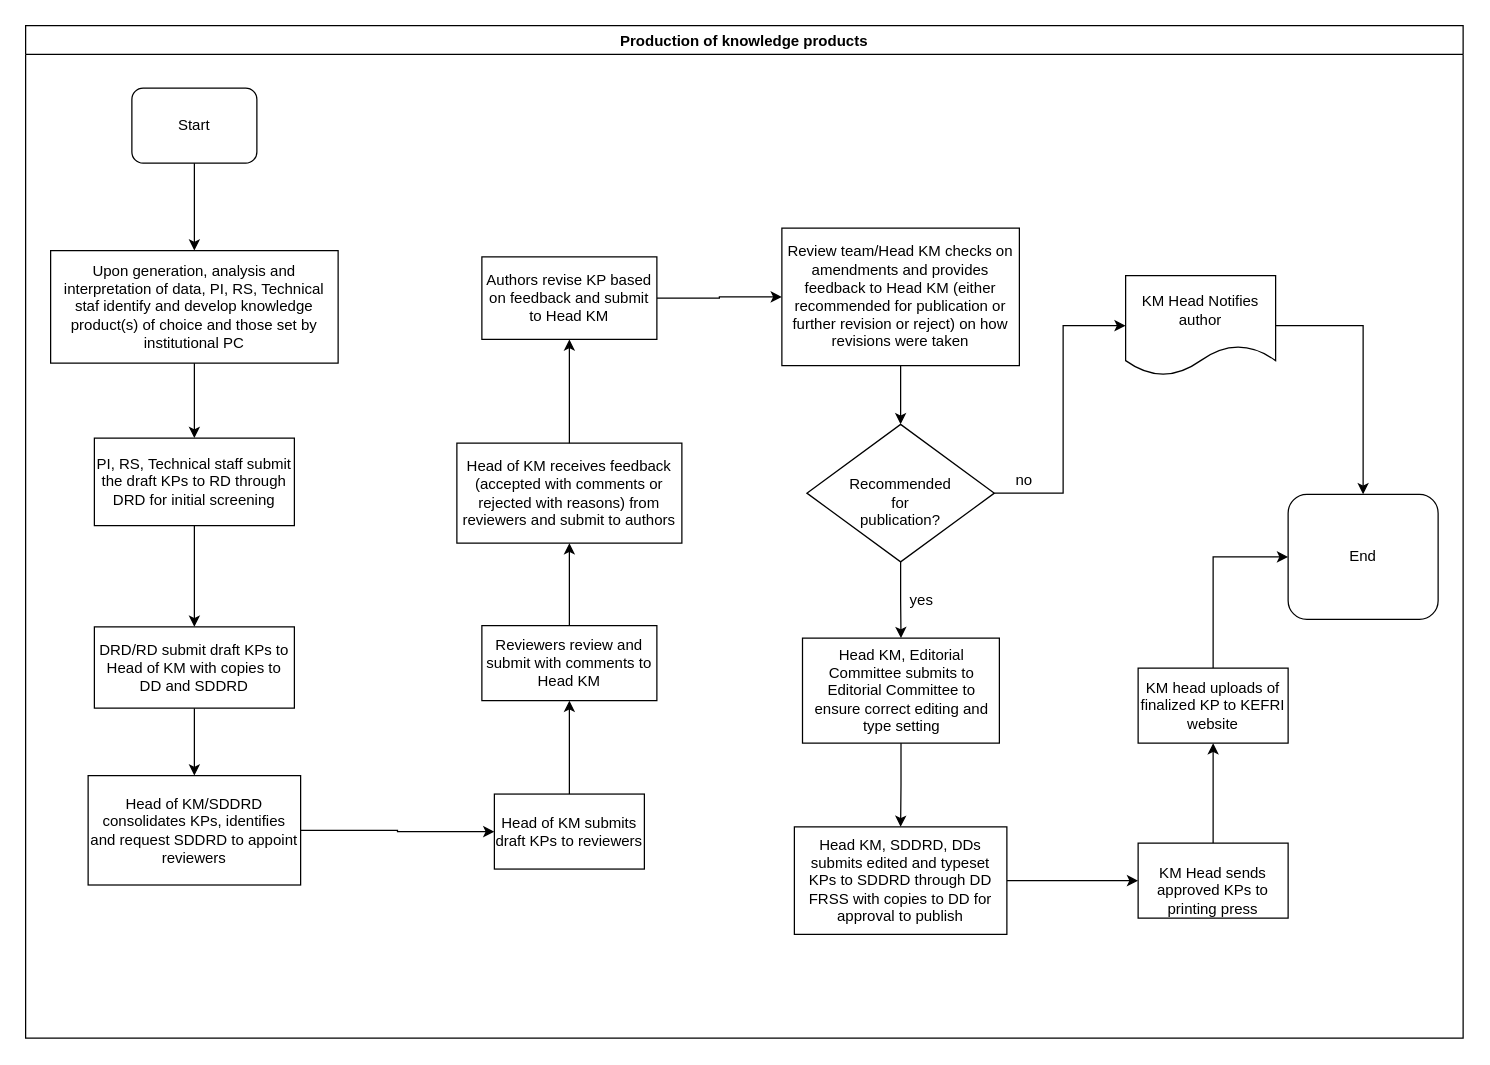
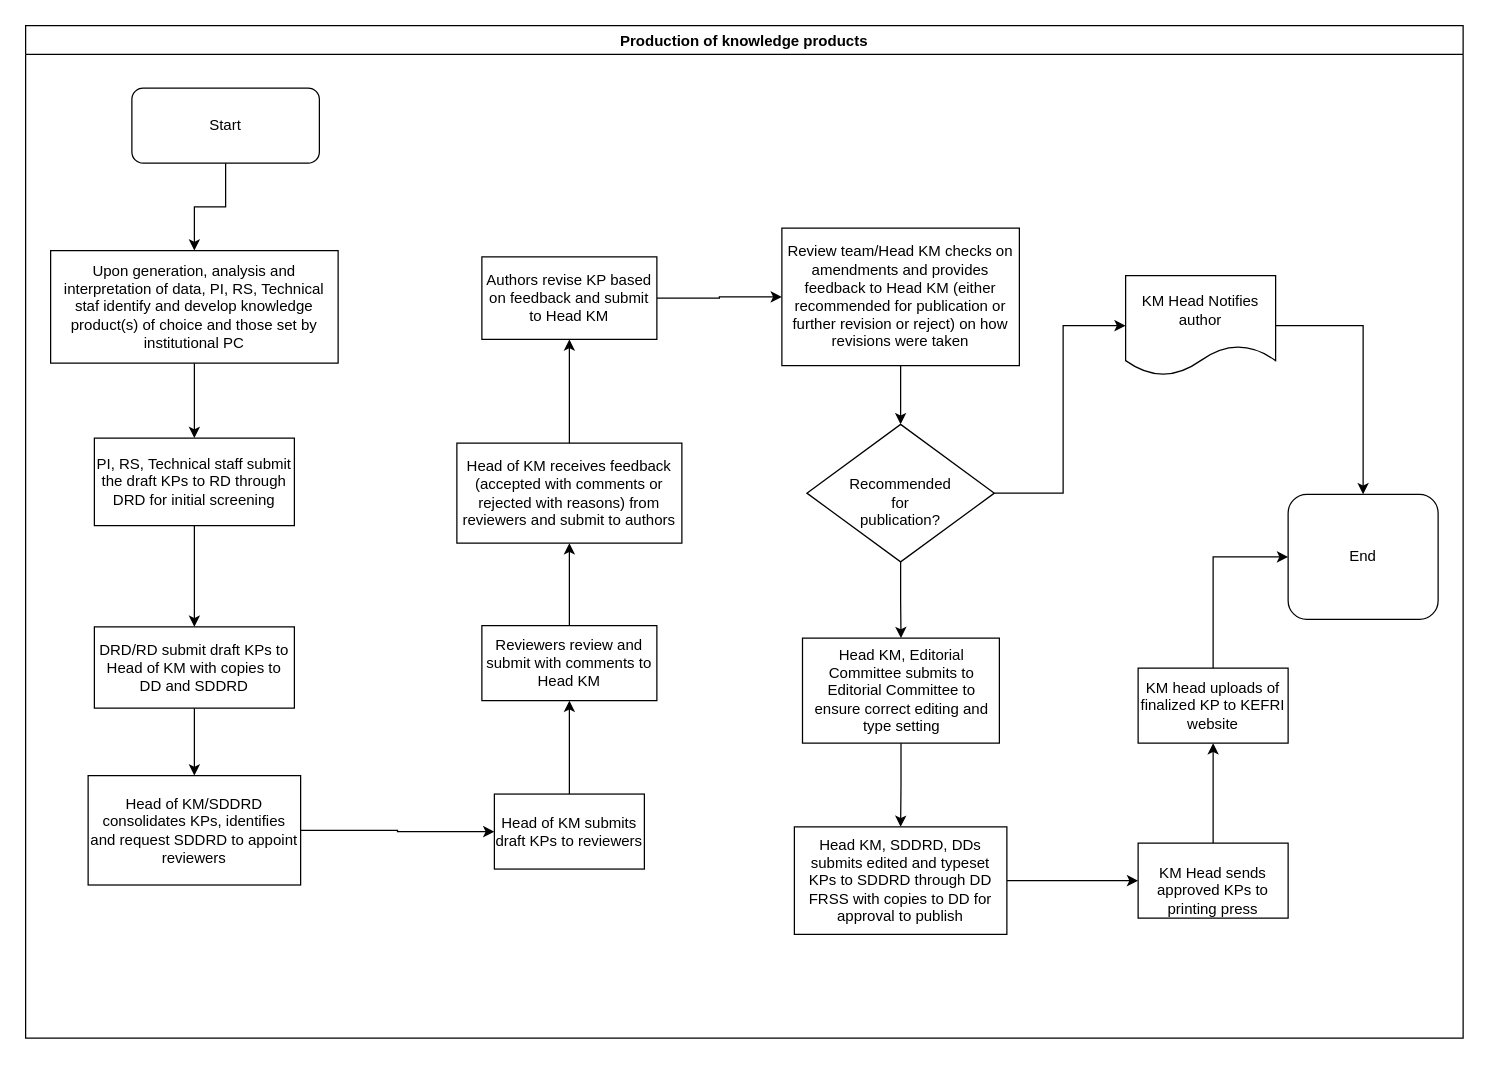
  <mxCell id="0" />
  <mxCell id="1" parent="0" />
  <mxCell id="2" value="Production of knowledge products " style="swimlane;" vertex="1" parent="1"><mxGeometry x="20" y="20" width="1150" height="810" as="geometry" /></mxCell>
- <mxCell id="3" value="Start" style="rounded=1;whiteSpace=wrap;html=1;" vertex="1" parent="2"><mxGeometry x="85" y="50" width="100" height="60" as="geometry" /></mxCell>
+ <mxCell id="3" value="Start" style="rounded=1;whiteSpace=wrap;html=1;" vertex="1" parent="2"><mxGeometry x="85" y="50" width="150" height="60" as="geometry" /></mxCell>
  <mxCell id="4" value="Upon generation, analysis and interpretation of data, PI, RS, Technical staf identify and develop knowledge product(s) of choice and those set by institutional PC" style="rounded=0;whiteSpace=wrap;html=1;" vertex="1" parent="2"><mxGeometry x="20" y="180" width="230" height="90" as="geometry" /></mxCell>
  <mxCell id="5" value="" style="edgeStyle=orthogonalEdgeStyle;rounded=0;orthogonalLoop=1;jettySize=auto;html=1;" edge="1" parent="2" source="3" target="4"><mxGeometry relative="1" as="geometry"><mxPoint x="135" y="190" as="targetPoint" /></mxGeometry></mxCell>
  <mxCell id="6" value="PI, RS, Technical staff submit the draft KPs to RD through DRD for initial screening" style="whiteSpace=wrap;html=1;rounded=0;" vertex="1" parent="2"><mxGeometry x="55" y="330" width="160" height="70" as="geometry" /></mxCell>
  <mxCell id="7" value="" style="edgeStyle=orthogonalEdgeStyle;rounded=0;orthogonalLoop=1;jettySize=auto;html=1;" edge="1" parent="2" source="4" target="6"><mxGeometry relative="1" as="geometry" /></mxCell>
  <mxCell id="8" value="Head of KM/SDDRD consolidates KPs, identifies and request SDDRD to appoint reviewers" style="whiteSpace=wrap;html=1;rounded=0;" vertex="1" parent="2"><mxGeometry x="50" y="600" width="170" height="87.5" as="geometry" /></mxCell>
  <mxCell id="9" value="Head of KM receives feedback (accepted with comments or rejected with reasons) from reviewers and submit to authors" style="whiteSpace=wrap;html=1;rounded=0;" vertex="1" parent="2"><mxGeometry x="345" y="334" width="180" height="80" as="geometry" /></mxCell>
  <mxCell id="10" value="Reviewers review and submit with comments to Head KM " style="whiteSpace=wrap;html=1;rounded=0;" vertex="1" parent="2"><mxGeometry x="365" y="480" width="140" height="60" as="geometry" /></mxCell>
  <mxCell id="11" value="" style="edgeStyle=orthogonalEdgeStyle;rounded=0;orthogonalLoop=1;jettySize=auto;html=1;entryX=0.5;entryY=1;entryDx=0;entryDy=0;" edge="1" parent="2" source="10" target="9"><mxGeometry relative="1" as="geometry"><mxPoint x="435" y="393.75" as="targetPoint" /></mxGeometry></mxCell>
  <mxCell id="12" value="Review team/Head KM checks on amendments and provides feedback to Head KM (either recommended for publication or further revision or reject) on how revisions were taken " style="whiteSpace=wrap;html=1;rounded=0;" vertex="1" parent="2"><mxGeometry x="605" y="162" width="190" height="110" as="geometry" /></mxCell>
  <mxCell id="13" value="&lt;div&gt;&lt;br&gt;&lt;/div&gt;&lt;div&gt;Recommended&lt;/div&gt;&lt;div&gt; for &lt;br&gt;&lt;/div&gt;&lt;div&gt;publication?&lt;/div&gt;" style="rhombus;whiteSpace=wrap;html=1;rounded=0;" vertex="1" parent="2"><mxGeometry x="625" y="319" width="150" height="110" as="geometry" /></mxCell>
  <mxCell id="14" value="" style="edgeStyle=orthogonalEdgeStyle;rounded=0;orthogonalLoop=1;jettySize=auto;html=1;" edge="1" parent="2" source="12" target="13"><mxGeometry relative="1" as="geometry" /></mxCell>
  <mxCell id="15" value="Head KM, Editorial Committee submits to Editorial Committee to ensure correct editing and type setting" style="whiteSpace=wrap;html=1;rounded=0;" vertex="1" parent="2"><mxGeometry x="621.5" y="490" width="157.5" height="84" as="geometry" /></mxCell>
  <mxCell id="16" value="" style="edgeStyle=orthogonalEdgeStyle;rounded=0;orthogonalLoop=1;jettySize=auto;html=1;" edge="1" parent="2" source="13" target="15"><mxGeometry relative="1" as="geometry" /></mxCell>
- <mxCell id="17" value="yes" style="text;html=1;strokeColor=none;fillColor=none;align=center;verticalAlign=middle;whiteSpace=wrap;rounded=0;" vertex="1" parent="2"><mxGeometry x="697" y="450" width="40" height="20" as="geometry" /></mxCell>
  <mxCell id="18" value="End" style="rounded=1;whiteSpace=wrap;html=1;" vertex="1" parent="2"><mxGeometry x="1010" y="375" width="120" height="100" as="geometry" /></mxCell>
  <mxCell id="19" value="KM Head Notifies author" style="shape=document;whiteSpace=wrap;html=1;boundedLbl=1;rounded=0;" vertex="1" parent="2"><mxGeometry x="880" y="200" width="120" height="80" as="geometry" /></mxCell>
  <mxCell id="20" value="" style="edgeStyle=orthogonalEdgeStyle;rounded=0;orthogonalLoop=1;jettySize=auto;html=1;" edge="1" parent="2" source="13" target="19"><mxGeometry relative="1" as="geometry"><Array as="points"><mxPoint x="830" y="374" /><mxPoint x="830" y="240" /></Array></mxGeometry></mxCell>
  <mxCell id="21" value="" style="edgeStyle=orthogonalEdgeStyle;rounded=0;orthogonalLoop=1;jettySize=auto;html=1;entryX=0.5;entryY=0;entryDx=0;entryDy=0;exitX=1;exitY=0.5;exitDx=0;exitDy=0;" edge="1" parent="2" source="19" target="18"><mxGeometry relative="1" as="geometry"><mxPoint x="940" y="370" as="targetPoint" /><Array as="points" /></mxGeometry></mxCell>
- <mxCell id="22" value="no" style="text;html=1;strokeColor=none;fillColor=none;align=center;verticalAlign=middle;whiteSpace=wrap;rounded=0;" vertex="1" parent="2"><mxGeometry x="779" y="354" width="40" height="20" as="geometry" /></mxCell>
  <mxCell id="23" value="" style="edgeStyle=orthogonalEdgeStyle;rounded=0;orthogonalLoop=1;jettySize=auto;html=1;" edge="1" parent="1" source="24" target="8"><mxGeometry relative="1" as="geometry" /></mxCell>
  <mxCell id="24" value="DRD/RD submit draft KPs to Head of KM with copies to DD and SDDRD " style="whiteSpace=wrap;html=1;rounded=0;" vertex="1" parent="1"><mxGeometry x="75" y="501" width="160" height="65" as="geometry" /></mxCell>
  <mxCell id="25" value="" style="edgeStyle=orthogonalEdgeStyle;rounded=0;orthogonalLoop=1;jettySize=auto;html=1;" edge="1" parent="1" source="6" target="24"><mxGeometry relative="1" as="geometry" /></mxCell>
  <mxCell id="26" value="" style="edgeStyle=orthogonalEdgeStyle;rounded=0;orthogonalLoop=1;jettySize=auto;html=1;" edge="1" parent="1" source="27" target="10"><mxGeometry relative="1" as="geometry" /></mxCell>
  <mxCell id="27" value="Head of KM submits draft KPs to reviewers" style="whiteSpace=wrap;html=1;rounded=0;" vertex="1" parent="1"><mxGeometry x="395" y="634.75" width="120" height="60" as="geometry" /></mxCell>
  <mxCell id="28" value="" style="edgeStyle=orthogonalEdgeStyle;rounded=0;orthogonalLoop=1;jettySize=auto;html=1;" edge="1" parent="1" source="8" target="27"><mxGeometry relative="1" as="geometry" /></mxCell>
  <mxCell id="29" value="" style="edgeStyle=orthogonalEdgeStyle;rounded=0;orthogonalLoop=1;jettySize=auto;html=1;" edge="1" parent="1" source="30" target="12"><mxGeometry relative="1" as="geometry" /></mxCell>
  <mxCell id="30" value="Authors revise KP based on feedback and submit to Head KM " style="whiteSpace=wrap;html=1;rounded=0;" vertex="1" parent="1"><mxGeometry x="385" y="205" width="140" height="66" as="geometry" /></mxCell>
  <mxCell id="31" value="" style="edgeStyle=orthogonalEdgeStyle;rounded=0;orthogonalLoop=1;jettySize=auto;html=1;" edge="1" parent="1" source="9" target="30"><mxGeometry relative="1" as="geometry" /></mxCell>
  <mxCell id="32" value="" style="edgeStyle=orthogonalEdgeStyle;rounded=0;orthogonalLoop=1;jettySize=auto;html=1;" edge="1" parent="1" source="33" target="36"><mxGeometry relative="1" as="geometry" /></mxCell>
  <mxCell id="33" value="Head KM, SDDRD, DDs submits edited and typeset KPs to SDDRD through DD FRSS with copies to DD for approval to publish" style="whiteSpace=wrap;html=1;rounded=0;" vertex="1" parent="1"><mxGeometry x="635" y="661" width="170" height="86" as="geometry" /></mxCell>
  <mxCell id="34" value="" style="edgeStyle=orthogonalEdgeStyle;rounded=0;orthogonalLoop=1;jettySize=auto;html=1;" edge="1" parent="1" source="15" target="33"><mxGeometry relative="1" as="geometry" /></mxCell>
  <mxCell id="35" value="" style="edgeStyle=orthogonalEdgeStyle;rounded=0;orthogonalLoop=1;jettySize=auto;html=1;" edge="1" parent="1" source="36" target="38"><mxGeometry relative="1" as="geometry" /></mxCell>
  <mxCell id="36" value="&lt;p style=&quot;margin-bottom: 0.11in&quot;&gt;&lt;br&gt;KM Head sends approved KPs to printing press&lt;/p&gt;" style="whiteSpace=wrap;html=1;rounded=0;" vertex="1" parent="1"><mxGeometry x="910" y="674" width="120" height="60" as="geometry" /></mxCell>
  <mxCell id="37" value="" style="edgeStyle=orthogonalEdgeStyle;rounded=0;orthogonalLoop=1;jettySize=auto;html=1;entryX=0;entryY=0.5;entryDx=0;entryDy=0;" edge="1" parent="1" source="38" target="18"><mxGeometry relative="1" as="geometry"><mxPoint x="970" y="454" as="targetPoint" /></mxGeometry></mxCell>
  <mxCell id="38" value="KM head uploads of finalized KP to KEFRI website" style="whiteSpace=wrap;html=1;rounded=0;" vertex="1" parent="1"><mxGeometry x="910" y="534" width="120" height="60" as="geometry" /></mxCell>
